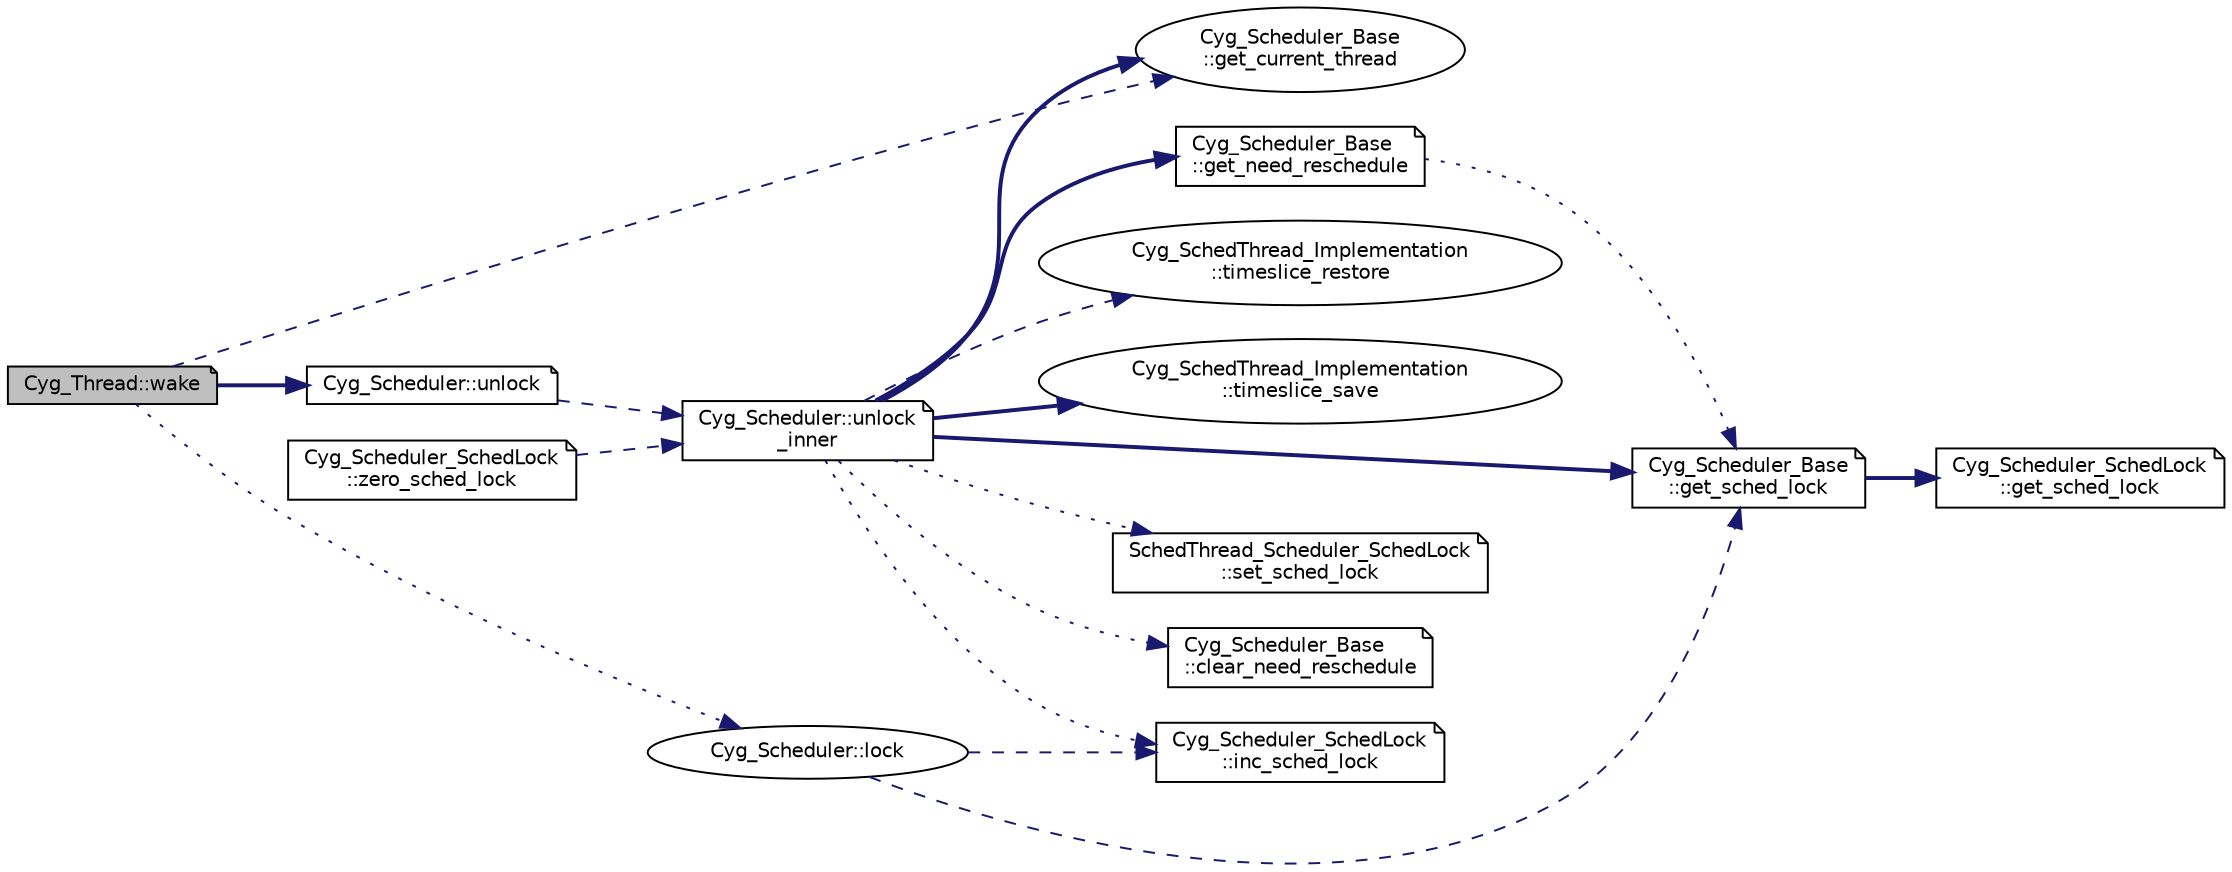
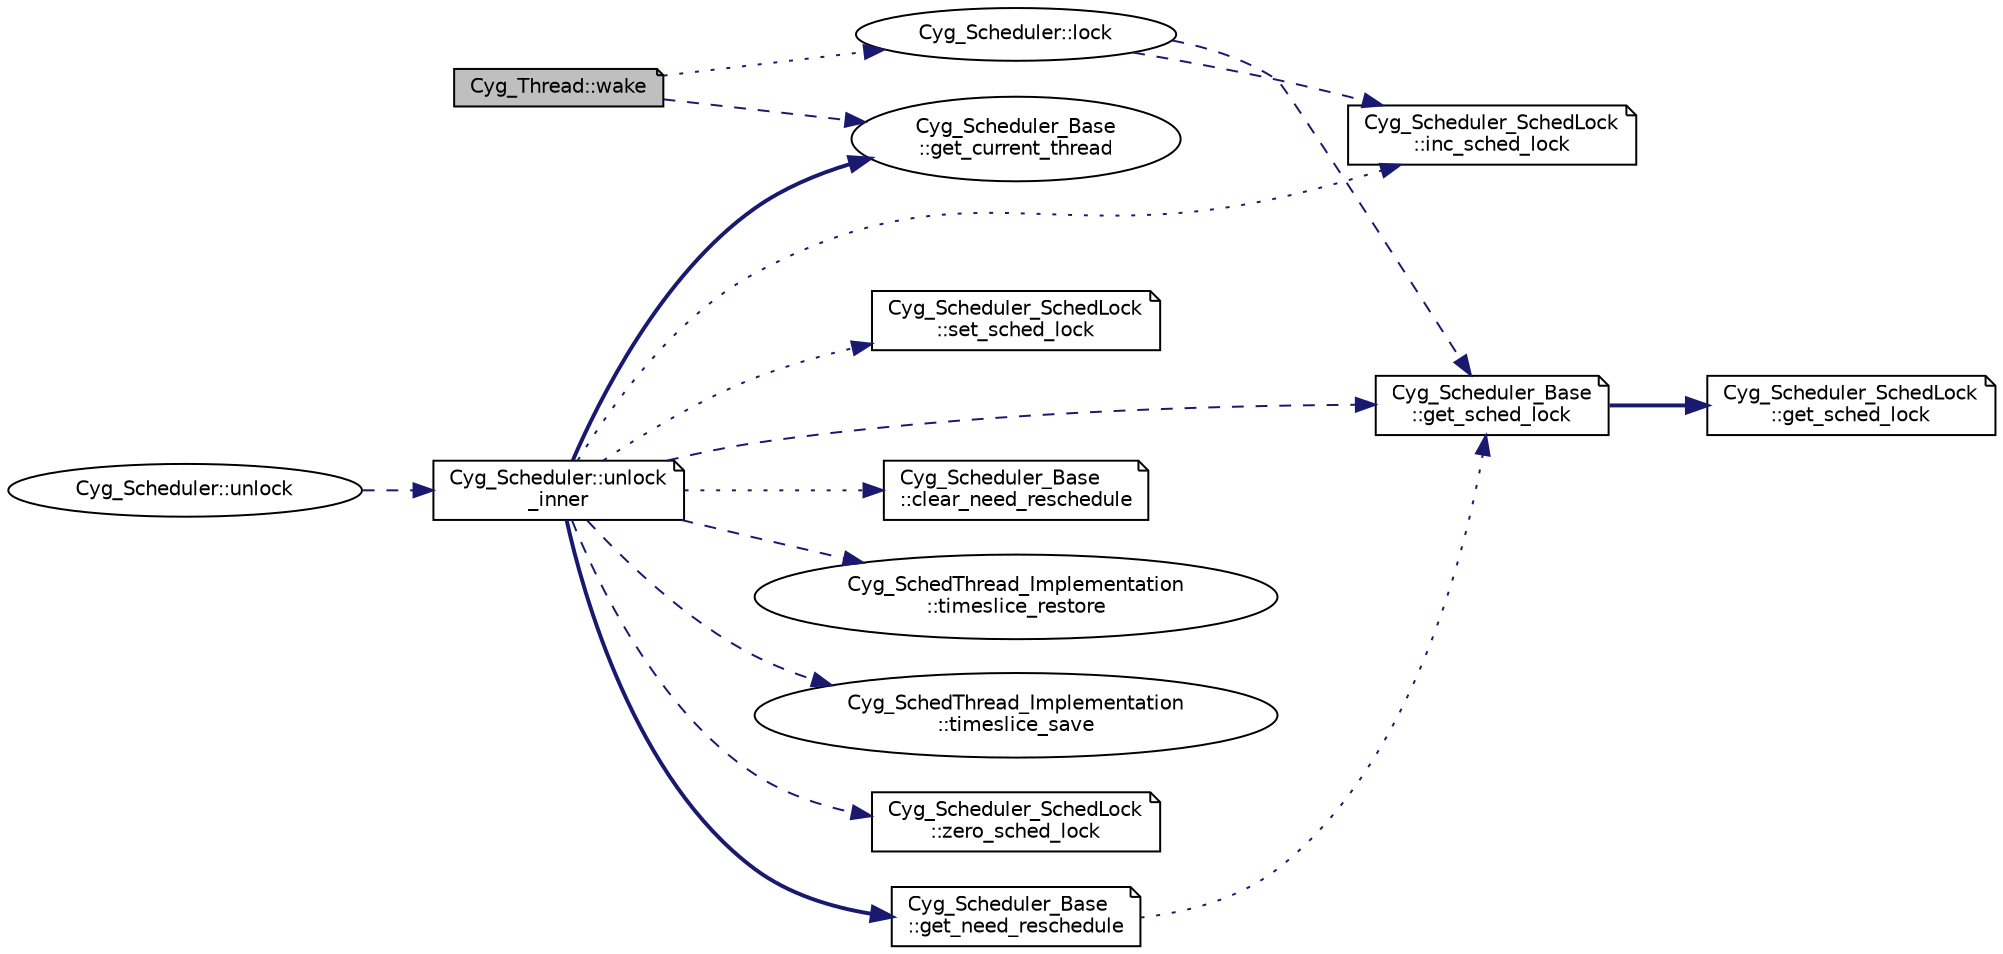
  digraph {
    rankdir=LR
    node [color=black fillcolor=white fontname=Helvetica fontsize=10 shape=note style=filled]
    edge [color=midnightblue fontname=Helvetica fontsize=10 labelfontname=Helvetica labelfontsize=10 style=dashed]
    n1 [fillcolor=grey75 fontcolor=black height=0.2 label="Cyg_Thread::wake" width=0.4]
    n2 [height=0.2 label="Cyg_Scheduler_Base\l::get_current_thread" shape=ellipse width=0.4]
    n3 [height=0.2 label="Cyg_Scheduler::lock" shape=ellipse width=0.4]
-   n4 [height=0.2 label="Cyg_Scheduler::unlock" width=0.4]
+   n4 [height=0.2 label="Cyg_Scheduler::unlock" shape=ellipse width=0.4]
    n5 [height=0.2 label="Cyg_Scheduler_Base\l::get_sched_lock" width=0.4]
    n6 [height=0.2 label="Cyg_Scheduler_SchedLock\l::inc_sched_lock" width=0.4]
    n7 [height=0.2 label="Cyg_Scheduler::unlock\l_inner" width=0.4]
    n8 [height=0.2 label="Cyg_Scheduler_SchedLock\l::get_sched_lock" width=0.4]
-   n9 [height=0.2 label="SchedThread_Scheduler_SchedLock\l::set_sched_lock" width=0.4]
+   n9 [height=0.2 label="Cyg_Scheduler_SchedLock\l::set_sched_lock" width=0.4]
    n10 [height=0.2 label="Cyg_Scheduler_Base\l::clear_need_reschedule" width=0.4]
    n11 [height=0.2 label="Cyg_Scheduler_Base\l::get_need_reschedule" width=0.4]
    n12 [height=0.2 label="Cyg_SchedThread_Implementation\l::timeslice_restore" shape=ellipse width=0.4]
    n13 [height=0.2 label="Cyg_SchedThread_Implementation\l::timeslice_save" shape=ellipse width=0.4]
    n14 [height=0.2 label="Cyg_Scheduler_SchedLock\l::zero_sched_lock" width=0.4]
    n1 -> n2
    n1 -> n3 [style=dotted]
-   n1 -> n4 [style=bold]
    n3 -> n5
    n3 -> n6
    n4 -> n7
    n5 -> n8 [style=bold]
    n7 -> n2 [style=bold]
-   n7 -> n5 [style=bold]
+   n7 -> n5
    n7 -> n6 [style=dotted]
    n7 -> n9 [style=dotted]
    n7 -> n10 [style=dotted]
    n7 -> n11 [style=bold]
    n7 -> n12
-   n7 -> n13 [style=bold]
-   n14 -> n7
+   n7 -> n13
+   n7 -> n14
    n11 -> n5 [style=dotted]
  }
